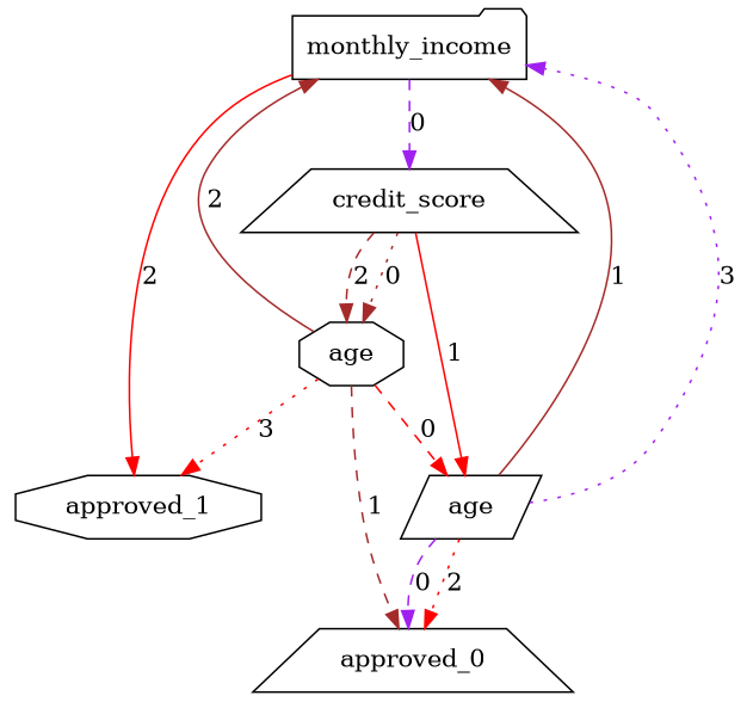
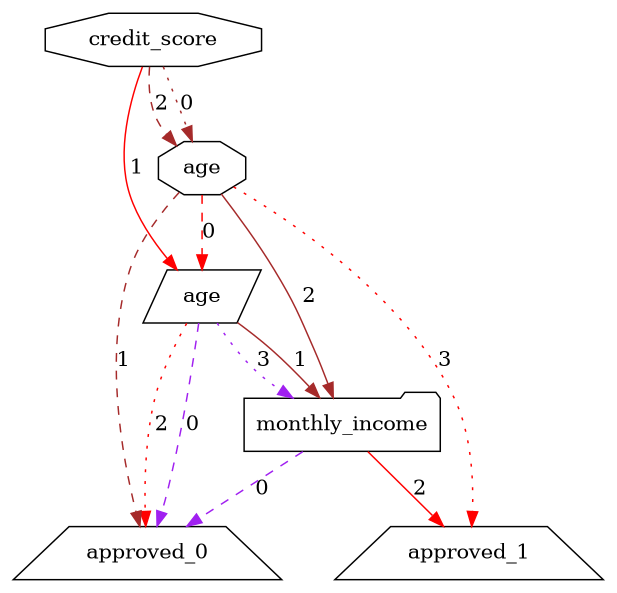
  digraph {
    node [shape=octagon]
    edge [color=red style=dashed]
-   n1 [label=approved_1]
+   n1 [label=approved_1 shape=trapezium]
    n2 [label=approved_0 shape=trapezium]
    n3 [label=monthly_income shape=folder]
    n4 [label=age shape=parallelogram]
    n5 [label=age]
-   n6 [label=credit_score shape=trapezium]
+   n6 [label=credit_score]
    n3 -> n1 [label=2 style=solid]
-   n3 -> n6 [color=purple label=0]
+   n3 -> n2 [color=purple label=0]
    n4 -> n2 [label=2 style=dotted]
    n4 -> n2 [color=purple label=0]
    n4 -> n3 [color=purple label=3 style=dotted]
    n4 -> n3 [color=brown label=1 style=solid]
    n5 -> n1 [label=3 style=dotted]
    n5 -> n2 [color=brown label=1]
    n5 -> n3 [color=brown label=2 style=solid]
    n5 -> n4 [label=0]
    n6 -> n4 [label=1 style=solid]
    n6 -> n5 [color=brown label=2]
    n6 -> n5 [color=brown label=0 style=dotted]
  }
